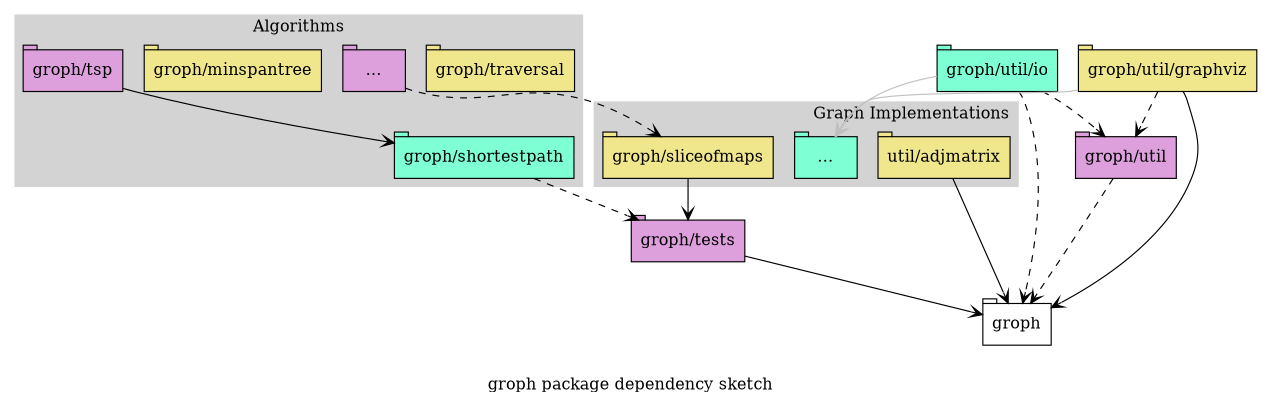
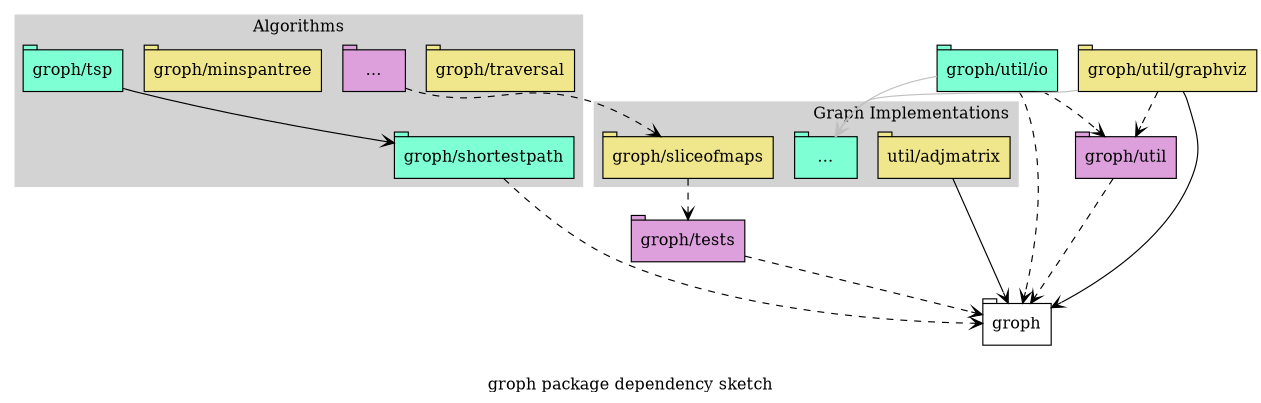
  digraph {
    compound=true
    fontname="DejaVu Serif"
    label="groph package dependency sketch"
    node [fillcolor=khaki fontname="DejaVu Serif" shape=tab style=filled]
    edge [arrowhead=vee fontname="DejaVu Serif" style=dashed]
    n1 [label="util/adjmatrix"]
    n2 [label="groph/sliceofmaps"]
    n3 [fillcolor=aquamarine label="…"]
    n4 [label="groph/traversal"]
    n5 [fillcolor=aquamarine label="groph/shortestpath"]
-   n6 [fillcolor=plum label="groph/tsp"]
+   n6 [fillcolor=aquamarine label="groph/tsp"]
    n7 [label="groph/minspantree"]
    n8 [fillcolor=plum label="…"]
    groph [fillcolor=white]
    n10 [fillcolor=plum label="groph/tests"]
    n11 [fillcolor=plum label="groph/util"]
    n12 [fillcolor=aquamarine label="groph/util/io"]
    n13 [label="groph/util/graphviz"]
    subgraph cluster_1 {
      color=white
      fillcolor=lightgrey
      label="Graph Implementations"
      labeljust=r
      style=filled
      n1
      n2
      n3
    }
    subgraph cluster_2 {
      color=white
      fillcolor=lightgrey
      label=Algorithms
      style=filled
      n4
      n5
      n6
      n7
      n8
    }
    n1 -> groph [style=solid]
-   n2 -> n10 [style=solid]
-   n5 -> n10
+   n2 -> n10
+   n5 -> groph
    n6 -> n5 [style=solid]
    n8 -> n2
-   n10 -> groph [style=solid]
+   n10 -> groph
    n11 -> groph
    n12 -> n3 [color=gray style=solid]
    n12 -> groph
    n12 -> n11
    n13 -> n3 [color=gray style=solid]
    n13 -> groph [style=solid]
    n13 -> n11
  }
